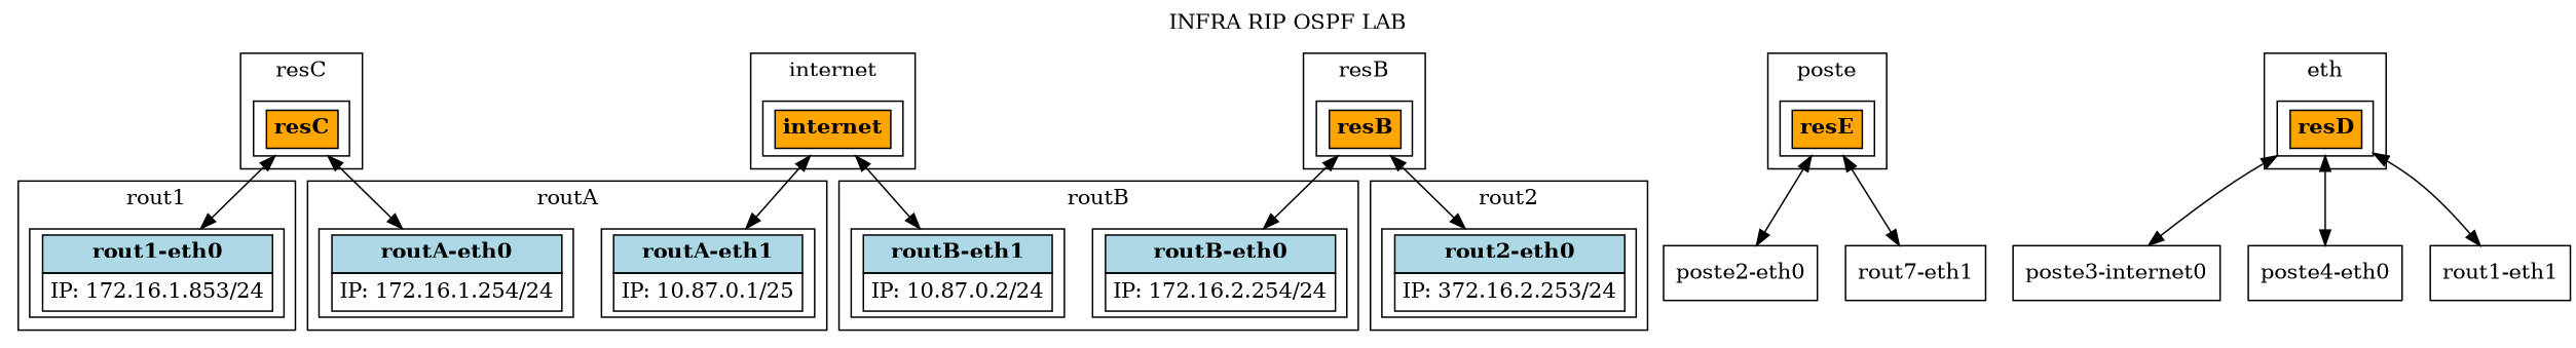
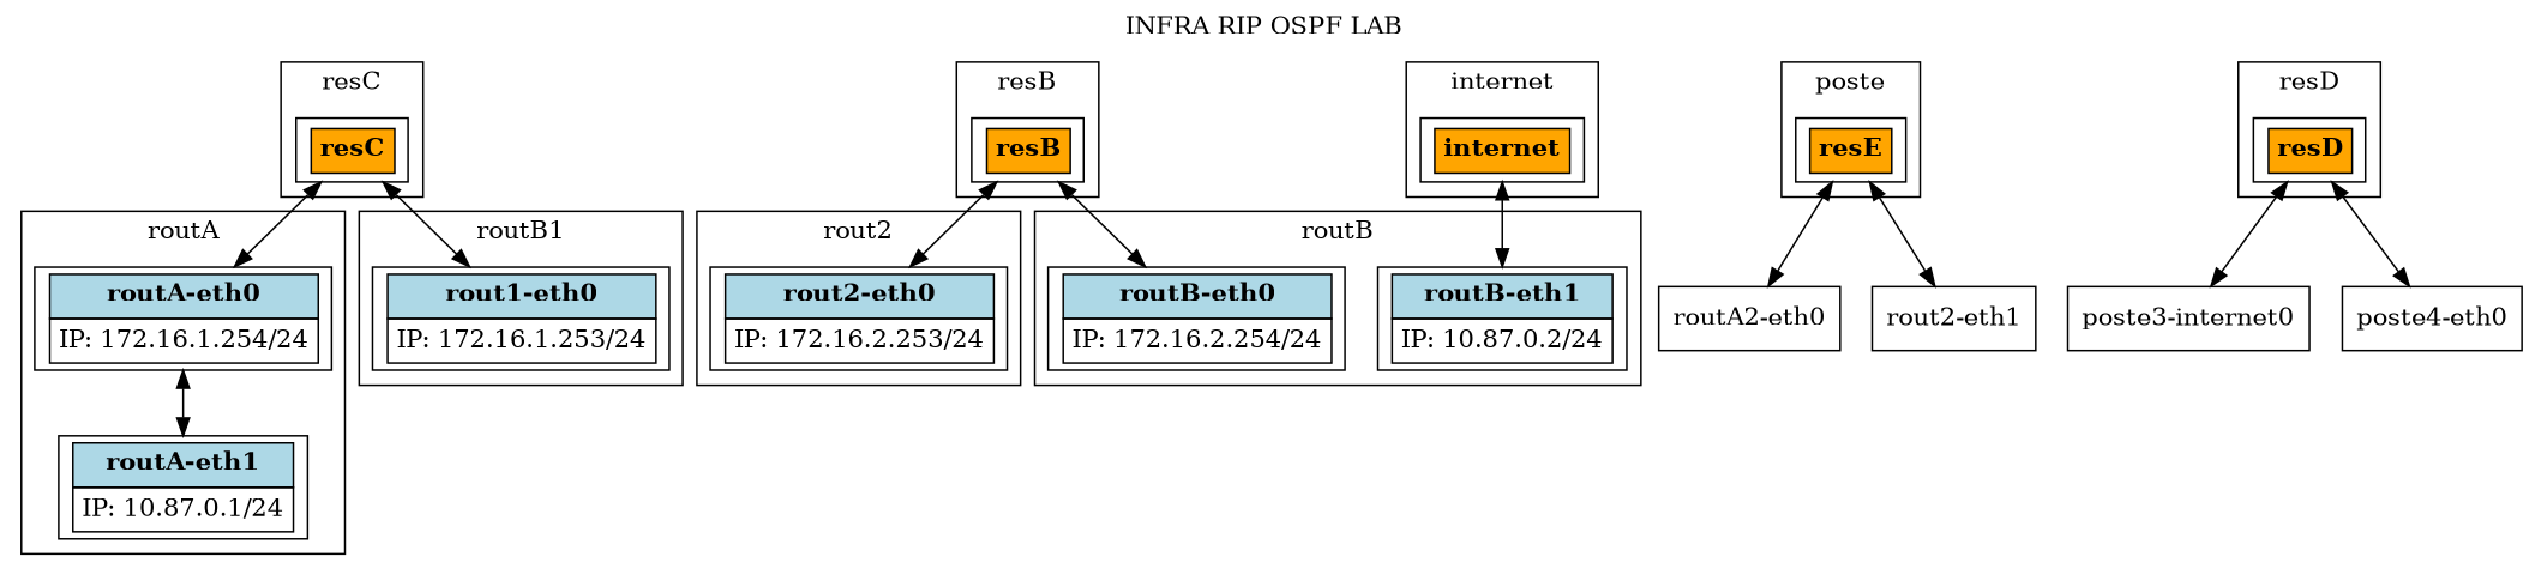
  digraph {
    label="INFRA RIP OSPF LAB"
    labelloc=top
    node [shape=record]
    edge [dir=both]
    n1 [label=<             <table border="0" cellborder="1" cellspacing="0" cellpadding="4">                 <tr><td bgcolor="lightblue"><b>routA-eth0</b></td></tr>                 <tr><td align="left">IP: 172.16.1.254/24</td></tr>             </table>         >]
-   n2 [label=<             <table border="0" cellborder="1" cellspacing="0" cellpadding="4">                 <tr><td bgcolor="lightblue"><b>routA-eth1</b></td></tr>                 <tr><td align="left">IP: 10.87.0.1/25</td></tr>             </table>         >]
-   n3 [label=<             <table border="0" cellborder="1" cellspacing="0" cellpadding="4">                 <tr><td bgcolor="lightblue"><b>rout1-eth0</b></td></tr>                 <tr><td align="left">IP: 172.16.1.853/24</td></tr>             </table>         >]
-   n4 [label=<             <table border="0" cellborder="1" cellspacing="0" cellpadding="4">                 <tr><td bgcolor="lightblue"><b>rout2-eth0</b></td></tr>                 <tr><td align="left">IP: 372.16.2.253/24</td></tr>             </table>         >]
+   n2 [label=<             <table border="0" cellborder="1" cellspacing="0" cellpadding="4">                 <tr><td bgcolor="lightblue"><b>routA-eth1</b></td></tr>                 <tr><td align="left">IP: 10.87.0.1/24</td></tr>             </table>         >]
+   n3 [label=<             <table border="0" cellborder="1" cellspacing="0" cellpadding="4">                 <tr><td bgcolor="lightblue"><b>rout1-eth0</b></td></tr>                 <tr><td align="left">IP: 172.16.1.253/24</td></tr>             </table>         >]
+   n4 [label=<             <table border="0" cellborder="1" cellspacing="0" cellpadding="4">                 <tr><td bgcolor="lightblue"><b>rout2-eth0</b></td></tr>                 <tr><td align="left">IP: 172.16.2.253/24</td></tr>             </table>         >]
    n5 [label=<             <table border="0" cellborder="1" cellspacing="0" cellpadding="4">                 <tr><td bgcolor="lightblue"><b>routB-eth0</b></td></tr>                 <tr><td align="left">IP: 172.16.2.254/24</td></tr>             </table>         >]
    n6 [label=<             <table border="0" cellborder="1" cellspacing="0" cellpadding="4">                 <tr><td bgcolor="lightblue"><b>routB-eth1</b></td></tr>                 <tr><td align="left">IP: 10.87.0.2/24</td></tr>             </table>         >]
    n7 [label=<             <table border="0" cellborder="1" cellspacing="0" cellpadding="4">                 <tr><td bgcolor="orange"><b>resE</b></td></tr>             </table>         >]
    n8 [label=<             <table border="0" cellborder="1" cellspacing="0" cellpadding="4">                 <tr><td bgcolor="orange"><b>resB</b></td></tr>             </table>         >]
    n9 [label=<             <table border="0" cellborder="1" cellspacing="0" cellpadding="4">                 <tr><td bgcolor="orange"><b>resC</b></td></tr>             </table>         >]
    n10 [label=<             <table border="0" cellborder="1" cellspacing="0" cellpadding="4">                 <tr><td bgcolor="orange"><b>resD</b></td></tr>             </table>         >]
    n11 [label=<             <table border="0" cellborder="1" cellspacing="0" cellpadding="4">                 <tr><td bgcolor="orange"><b>internet</b></td></tr>             </table>         >]
-   "poste2-eth0"
-   "rout2-eth1" [label="rout7-eth1"]
+   "poste2-eth0" [label="routA2-eth0"]
+   "rout2-eth1"
    n14 [label="poste3-internet0"]
    "poste4-eth0"
-   "rout1-eth1"
    subgraph cluster_1 {
      label=poste2
    }
    subgraph cluster_2 {
      label=poste1
    }
    subgraph cluster_3 {
      label=poste3
    }
    subgraph cluster_4 {
      label=poste4
    }
    subgraph cluster_5 {
      label=routA
      n1
      n2
    }
    subgraph cluster_6 {
-     label=rout1
+     label=routB1
      n3
    }
    subgraph cluster_7 {
      label=rout2
      n4
    }
    subgraph cluster_8 {
      label=routB
      n5
      n6
    }
    subgraph cluster_9 {
      label=poste
      n7
    }
    subgraph cluster_10 {
      label=resB
      n8
    }
    subgraph cluster_11 {
      label=resC
      n9
    }
    subgraph cluster_12 {
-     label=eth
+     label=resD
      n10
    }
    subgraph cluster_13 {
      label=internet
      n11
    }
    n7 -> "poste2-eth0"
    n7 -> "rout2-eth1"
    n8 -> n4
    n8 -> n5
    n9 -> n1
    n9 -> n3
    n10 -> n14
    n10 -> "poste4-eth0"
-   n10 -> "rout1-eth1"
-   n11 -> n2
+   n1 -> n2
    n11 -> n6
  }
